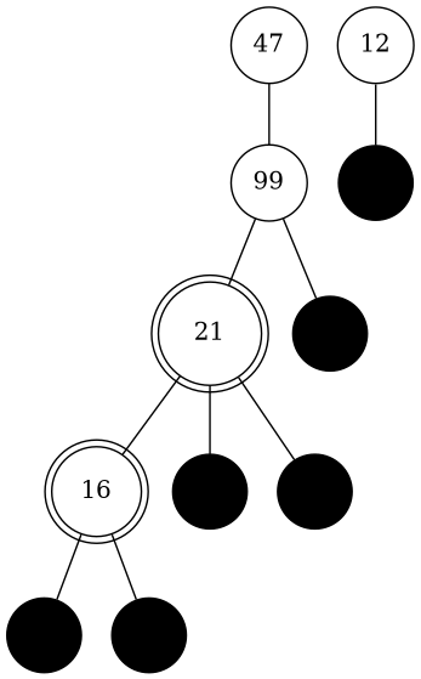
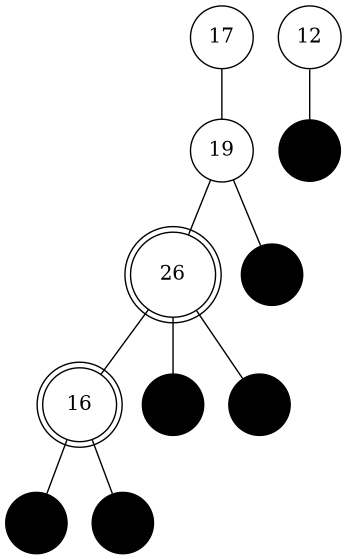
  graph {
    node [ordering=out shape=circle color=black fillcolor=black style=filled]
    16 [shape=doublecircle color="" fillcolor="" style=""]
    e2
    e3
-   21 [shape=doublecircle color="" fillcolor="" style=""]
+   21 [shape=doublecircle label=26 color="" fillcolor="" style=""]
    e5
    e6
-   17 [label=47 color="" fillcolor="" style=""]
-   19 [label=99 color="" fillcolor="" style=""]
+   17 [color="" fillcolor="" style=""]
+   19 [color="" fillcolor="" style=""]
    e4
    12 [color="" fillcolor="" style=""]
    e1
    16 -- e2
    16 -- e3
    21 -- 16
    21 -- e5
    21 -- e6
    17 -- 19
    19 -- 21
    19 -- e4
    12 -- e1
  }
